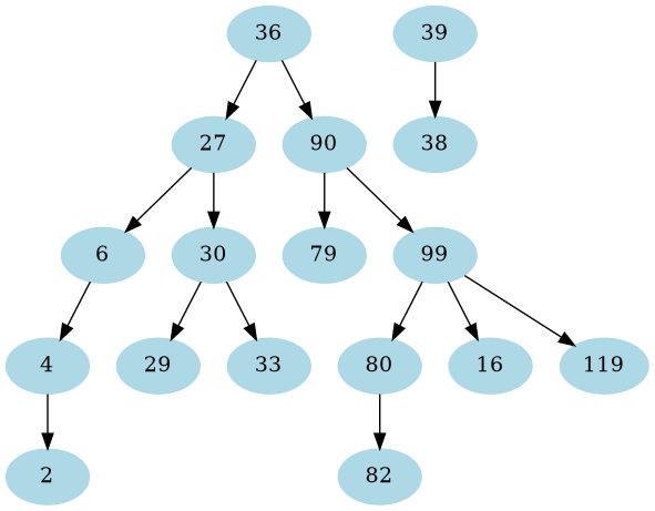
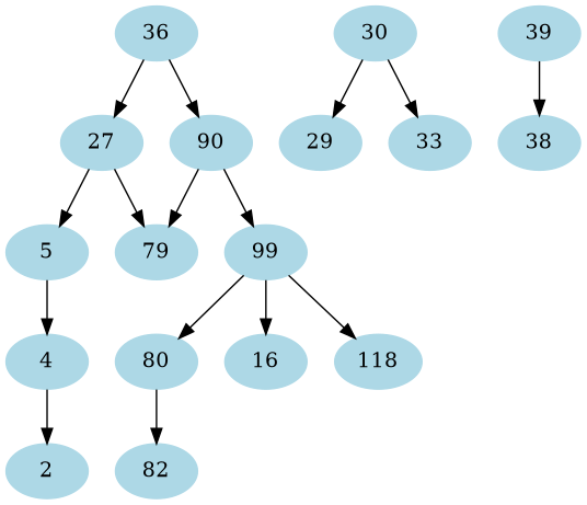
  digraph {
    node [color="#ADD8E6" style=filled]
    36
    27
    90
-   6
+   6 [label=5]
    30
    79
    99
    4
    29
    33
    80
    n12 [label=16]
-   119
+   119 [label=118]
    2
    39
    38
    82
    36 -> 27
    36 -> 90
    27 -> 6
-   27 -> 30
+   27 -> 79
    90 -> 79
    90 -> 99
    6 -> 4
    30 -> 29
    30 -> 33
    99 -> 80
    99 -> n12
    99 -> 119
    4 -> 2
    80 -> 82
    39 -> 38
  }
